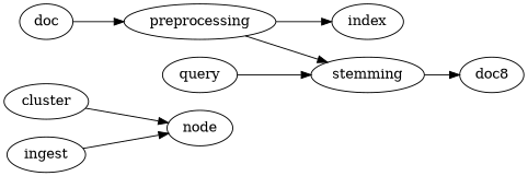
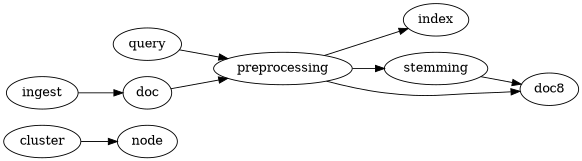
  digraph {
    rankdir=LR
    cluster
    "node"
    doc
    preprocessing
    index
    stemming
    n7 [label=doc8]
    ingest
    query
    cluster -> "node"
    doc -> preprocessing
    preprocessing -> index
    preprocessing -> stemming
+   preprocessing -> n7
    stemming -> n7
-   ingest -> "node"
-   query -> stemming
+   ingest -> doc
+   query -> preprocessing
  }
